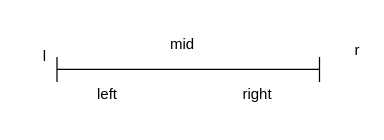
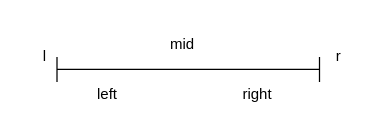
  <mxCell id="0" />
  <mxCell id="1" parent="0" />
  <mxCell id="2" value="" style="shape=crossbar;whiteSpace=wrap;html=1;rounded=1;" vertex="1" parent="1"><mxGeometry x="45" y="45" width="210" height="20" as="geometry" /></mxCell>
  <mxCell id="3" value="l" style="text;html=1;align=center;verticalAlign=middle;resizable=0;points=[];autosize=1;strokeColor=none;fillColor=none;" vertex="1" parent="1"><mxGeometry x="20" y="30" width="30" height="30" as="geometry" /></mxCell>
- <mxCell id="4" value="r" style="text;html=1;align=center;verticalAlign=middle;resizable=0;points=[];autosize=1;strokeColor=none;fillColor=none;" vertex="1" parent="1"><mxGeometry x="270" y="25" width="30" height="30" as="geometry" /></mxCell>
+ <mxCell id="4" value="r" style="text;html=1;align=center;verticalAlign=middle;resizable=0;points=[];autosize=1;strokeColor=none;fillColor=none;" vertex="1" parent="1"><mxGeometry x="255" y="30" width="30" height="30" as="geometry" /></mxCell>
  <mxCell id="5" value="mid" style="text;html=1;align=center;verticalAlign=middle;resizable=0;points=[];autosize=1;strokeColor=none;fillColor=none;" vertex="1" parent="1"><mxGeometry x="125" y="20" width="40" height="30" as="geometry" /></mxCell>
  <mxCell id="6" value="left" style="text;html=1;align=center;verticalAlign=middle;resizable=0;points=[];autosize=1;strokeColor=none;fillColor=none;" vertex="1" parent="1"><mxGeometry x="65" y="60" width="40" height="30" as="geometry" /></mxCell>
  <mxCell id="7" value="right" style="text;html=1;align=center;verticalAlign=middle;resizable=0;points=[];autosize=1;strokeColor=none;fillColor=none;" vertex="1" parent="1"><mxGeometry x="180" y="60" width="50" height="30" as="geometry" /></mxCell>
